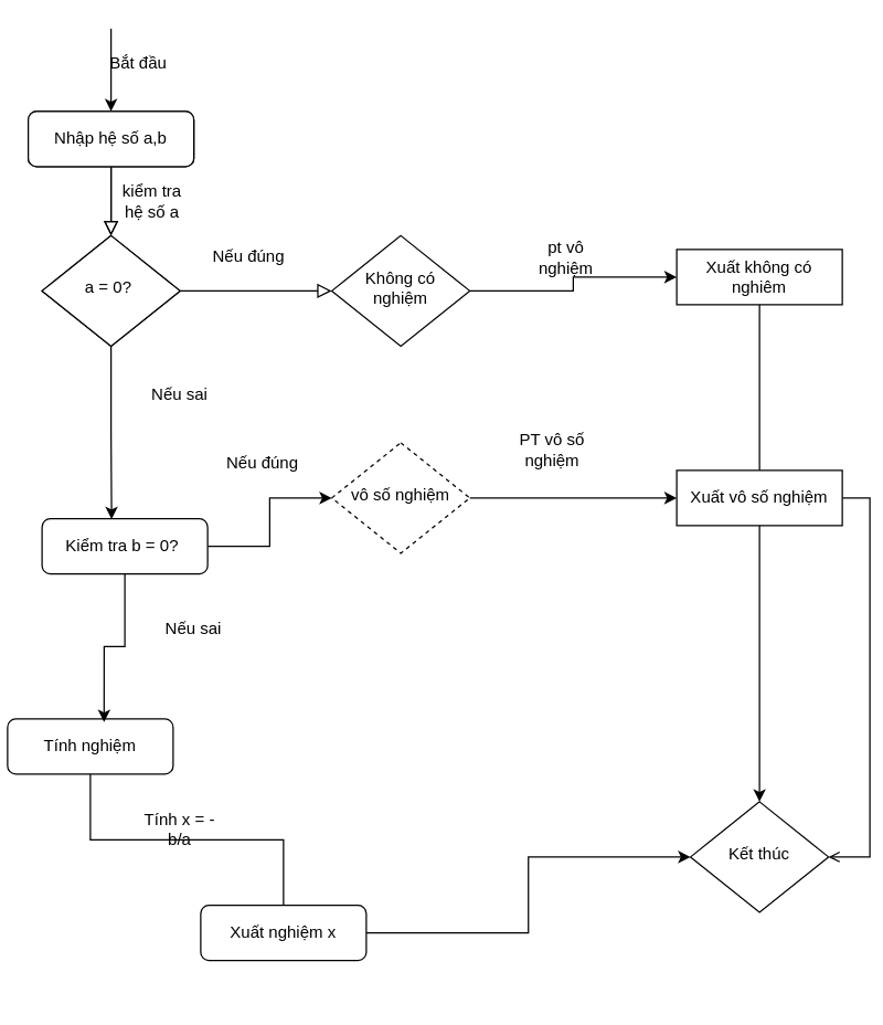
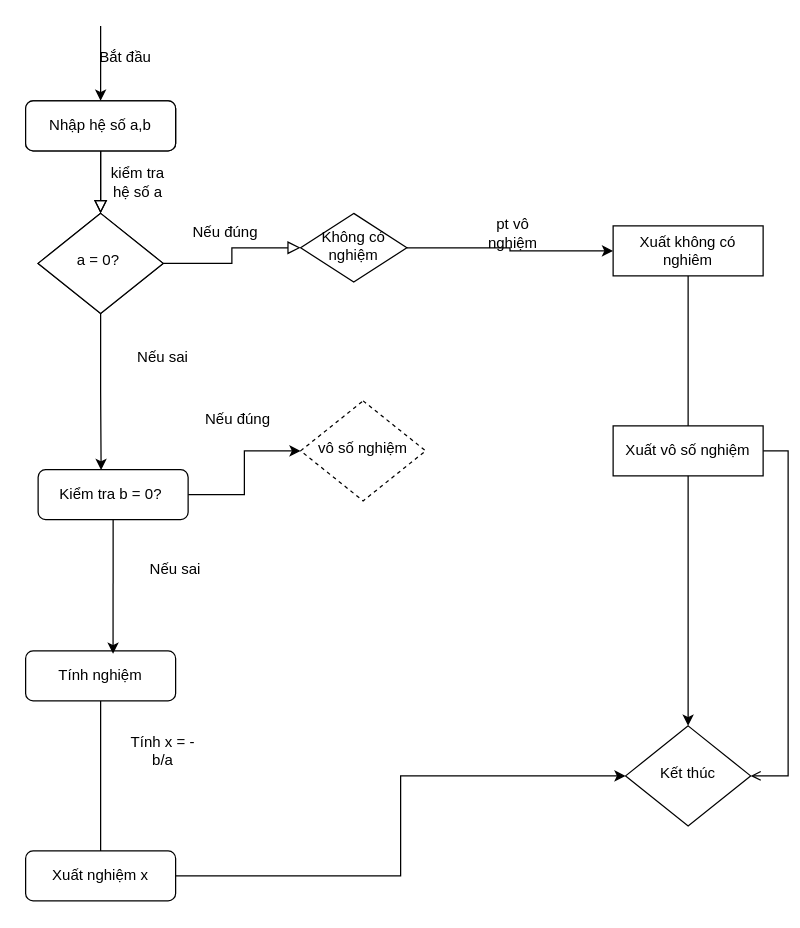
  <mxCell id="0" />
  <mxCell id="1" parent="0" />
  <mxCell id="2" value="" style="rounded=0;html=1;jettySize=auto;orthogonalLoop=1;fontSize=11;endArrow=block;endFill=0;endSize=8;strokeWidth=1;shadow=0;labelBackgroundColor=none;edgeStyle=orthogonalEdgeStyle;" parent="1" source="3" target="4" edge="1"><mxGeometry relative="1" as="geometry" /></mxCell>
  <mxCell id="3" value="Lamp doesn't work" style="rounded=1;whiteSpace=wrap;html=1;fontSize=12;glass=0;strokeWidth=1;shadow=0;" parent="1" vertex="1"><mxGeometry x="20" y="80" width="120" height="40" as="geometry" /></mxCell>
  <mxCell id="4" value="Lamp&lt;br&gt;plugged in?" style="rhombus;whiteSpace=wrap;html=1;shadow=0;fontFamily=Helvetica;fontSize=12;align=center;strokeWidth=1;spacing=6;spacingTop=-4;" parent="1" vertex="1"><mxGeometry x="30" y="170" width="100" height="80" as="geometry" /></mxCell>
  <mxCell id="5" style="edgeStyle=orthogonalEdgeStyle;rounded=0;orthogonalLoop=1;jettySize=auto;html=1;exitX=0.5;exitY=1;exitDx=0;exitDy=0;endArrow=none;" parent="1" source="6" target="26" edge="1"><mxGeometry relative="1" as="geometry" /></mxCell>
- <mxCell id="6" value="Tính nghiệm" style="rounded=1;whiteSpace=wrap;html=1;fontSize=12;glass=0;strokeWidth=1;shadow=0;" parent="1" vertex="1"><mxGeometry x="5" y="520" width="120" height="40" as="geometry" /></mxCell>
+ <mxCell id="6" value="Tính nghiệm" style="rounded=1;whiteSpace=wrap;html=1;fontSize=12;glass=0;strokeWidth=1;shadow=0;" parent="1" vertex="1"><mxGeometry x="20" y="520" width="120" height="40" as="geometry" /></mxCell>
  <mxCell id="7" value="" style="rounded=0;html=1;jettySize=auto;orthogonalLoop=1;fontSize=11;endArrow=block;endFill=0;endSize=8;strokeWidth=1;shadow=0;labelBackgroundColor=none;edgeStyle=orthogonalEdgeStyle;" parent="1" source="8" target="10" edge="1"><mxGeometry relative="1" as="geometry" /></mxCell>
  <mxCell id="8" value="Nhập hệ số a,b" style="rounded=1;whiteSpace=wrap;html=1;fontSize=12;glass=0;strokeWidth=1;shadow=0;" parent="1" vertex="1"><mxGeometry x="20" y="80" width="120" height="40" as="geometry" /></mxCell>
  <mxCell id="9" value="" style="rounded=0;html=1;jettySize=auto;orthogonalLoop=1;fontSize=11;endArrow=block;endFill=0;endSize=8;strokeWidth=1;shadow=0;labelBackgroundColor=none;edgeStyle=orthogonalEdgeStyle;" parent="1" source="10" target="12" edge="1"><mxGeometry y="20" relative="1" as="geometry"><mxPoint as="offset" /></mxGeometry></mxCell>
  <mxCell id="10" value="a = 0?&amp;nbsp;" style="rhombus;whiteSpace=wrap;html=1;shadow=0;fontFamily=Helvetica;fontSize=12;align=center;strokeWidth=1;spacing=6;spacingTop=-4;" parent="1" vertex="1"><mxGeometry x="30" y="170" width="100" height="80" as="geometry" /></mxCell>
  <mxCell id="11" style="edgeStyle=orthogonalEdgeStyle;rounded=0;orthogonalLoop=1;jettySize=auto;html=1;exitX=1;exitY=0.5;exitDx=0;exitDy=0;entryX=0;entryY=0.5;entryDx=0;entryDy=0;" parent="1" source="12" target="31" edge="1"><mxGeometry relative="1" as="geometry"><mxPoint x="530" y="430" as="targetPoint" /></mxGeometry></mxCell>
- <mxCell id="12" value="Không có nghiệm" style="rhombus;whiteSpace=wrap;html=1;shadow=0;fontFamily=Helvetica;fontSize=12;align=center;strokeWidth=1;spacing=6;spacingTop=-4;" parent="1" vertex="1"><mxGeometry x="240" y="170" width="100" height="80" as="geometry" /></mxCell>
+ <mxCell id="12" value="Không có nghiệm" style="rhombus;whiteSpace=wrap;html=1;shadow=0;fontFamily=Helvetica;fontSize=12;align=center;strokeWidth=1;spacing=6;spacingTop=-4;" parent="1" vertex="1"><mxGeometry x="240" y="170" width="85" height="55" as="geometry" /></mxCell>
  <mxCell id="13" style="edgeStyle=orthogonalEdgeStyle;rounded=0;orthogonalLoop=1;jettySize=auto;html=1;exitX=1;exitY=0.5;exitDx=0;exitDy=0;entryX=0;entryY=0.5;entryDx=0;entryDy=0;" edge="1" parent="1" source="14" target="23"><mxGeometry relative="1" as="geometry" /></mxCell>
  <mxCell id="14" value="Kiểm tra b = 0?&amp;nbsp;" style="rounded=1;whiteSpace=wrap;html=1;fontSize=12;glass=0;strokeWidth=1;shadow=0;" parent="1" vertex="1"><mxGeometry x="30" y="375" width="120" height="40" as="geometry" /></mxCell>
  <mxCell id="15" value="" style="endArrow=classic;html=1;rounded=0;entryX=0.5;entryY=0;entryDx=0;entryDy=0;" parent="1" target="8" edge="1"><mxGeometry width="50" height="50" relative="1" as="geometry"><mxPoint x="80" y="20" as="sourcePoint" /><mxPoint x="180" y="180" as="targetPoint" /></mxGeometry></mxCell>
  <mxCell id="16" value="Bắt đầu" style="text;html=1;align=center;verticalAlign=middle;whiteSpace=wrap;rounded=0;" parent="1" vertex="1"><mxGeometry x="70" y="30" width="60" height="30" as="geometry" /></mxCell>
  <mxCell id="17" value="kiểm tra hệ số a" style="text;html=1;align=center;verticalAlign=middle;whiteSpace=wrap;rounded=0;" parent="1" vertex="1"><mxGeometry x="80" y="130" width="60" height="30" as="geometry" /></mxCell>
  <mxCell id="18" value="Nếu đúng" style="text;html=1;align=center;verticalAlign=middle;whiteSpace=wrap;rounded=0;" parent="1" vertex="1"><mxGeometry x="150" y="170" width="60" height="30" as="geometry" /></mxCell>
  <mxCell id="19" style="edgeStyle=orthogonalEdgeStyle;rounded=0;orthogonalLoop=1;jettySize=auto;html=1;exitX=0.5;exitY=1;exitDx=0;exitDy=0;entryX=0.42;entryY=0.01;entryDx=0;entryDy=0;entryPerimeter=0;" parent="1" source="10" target="14" edge="1"><mxGeometry relative="1" as="geometry" /></mxCell>
  <mxCell id="20" value="Nếu sai" style="text;html=1;align=center;verticalAlign=middle;whiteSpace=wrap;rounded=0;" parent="1" vertex="1"><mxGeometry x="100" y="270" width="60" height="30" as="geometry" /></mxCell>
  <mxCell id="21" style="edgeStyle=orthogonalEdgeStyle;rounded=0;orthogonalLoop=1;jettySize=auto;html=1;exitX=0.5;exitY=1;exitDx=0;exitDy=0;entryX=0.583;entryY=0.06;entryDx=0;entryDy=0;entryPerimeter=0;" parent="1" source="14" target="6" edge="1"><mxGeometry relative="1" as="geometry" /></mxCell>
- <mxCell id="22" style="edgeStyle=orthogonalEdgeStyle;rounded=0;orthogonalLoop=1;jettySize=auto;html=1;exitX=1;exitY=0.5;exitDx=0;exitDy=0;entryX=0;entryY=0.5;entryDx=0;entryDy=0;" parent="1" source="23" target="34" edge="1"><mxGeometry relative="1" as="geometry"><mxPoint x="480" y="470" as="targetPoint" /></mxGeometry></mxCell>
  <mxCell id="23" value="vô số nghiệm" style="rhombus;whiteSpace=wrap;html=1;shadow=0;fontFamily=Helvetica;fontSize=12;align=center;strokeWidth=1;spacing=6;spacingTop=-4;dashed=1;" parent="1" vertex="1"><mxGeometry x="240" y="320" width="100" height="80" as="geometry" /></mxCell>
  <mxCell id="24" value="Nếu đúng" style="text;html=1;align=center;verticalAlign=middle;whiteSpace=wrap;rounded=0;" parent="1" vertex="1"><mxGeometry x="160" y="320" width="60" height="30" as="geometry" /></mxCell>
  <mxCell id="25" style="edgeStyle=orthogonalEdgeStyle;rounded=0;orthogonalLoop=1;jettySize=auto;html=1;exitX=1;exitY=0.5;exitDx=0;exitDy=0;entryX=0;entryY=0.5;entryDx=0;entryDy=0;" parent="1" source="26" target="28" edge="1"><mxGeometry relative="1" as="geometry" /></mxCell>
- <mxCell id="26" value="Xuất nghiệm x" style="rounded=1;whiteSpace=wrap;html=1;fontSize=12;glass=0;strokeWidth=1;shadow=0;" parent="1" vertex="1"><mxGeometry x="145" y="655" width="120" height="40" as="geometry" /></mxCell>
+ <mxCell id="26" value="Xuất nghiệm x" style="rounded=1;whiteSpace=wrap;html=1;fontSize=12;glass=0;strokeWidth=1;shadow=0;" parent="1" vertex="1"><mxGeometry x="20" y="680" width="120" height="40" as="geometry" /></mxCell>
  <mxCell id="27" value="Nếu sai" style="text;html=1;align=center;verticalAlign=middle;whiteSpace=wrap;rounded=0;" parent="1" vertex="1"><mxGeometry x="110" y="440" width="60" height="30" as="geometry" /></mxCell>
  <mxCell id="28" value="Kết thúc" style="rhombus;whiteSpace=wrap;html=1;shadow=0;fontFamily=Helvetica;fontSize=12;align=center;strokeWidth=1;spacing=6;spacingTop=-4;" parent="1" vertex="1"><mxGeometry x="500" y="580" width="100" height="80" as="geometry" /></mxCell>
  <mxCell id="29" value="Tính x = -b/a" style="text;html=1;align=center;verticalAlign=middle;whiteSpace=wrap;rounded=0;" parent="1" vertex="1"><mxGeometry x="100" y="585" width="60" height="30" as="geometry" /></mxCell>
  <mxCell id="30" style="edgeStyle=orthogonalEdgeStyle;rounded=0;orthogonalLoop=1;jettySize=auto;html=1;exitX=0.5;exitY=1;exitDx=0;exitDy=0;entryX=0.5;entryY=0;entryDx=0;entryDy=0;" edge="1" parent="1" source="31" target="28"><mxGeometry relative="1" as="geometry" /></mxCell>
  <mxCell id="31" value="Xuất không có nghiêm" style="rounded=0;whiteSpace=wrap;html=1;" vertex="1" parent="1"><mxGeometry x="490" y="180" width="120" height="40" as="geometry" /></mxCell>
- <mxCell id="32" value="PT vô số nghiệm" style="text;html=1;align=center;verticalAlign=middle;whiteSpace=wrap;rounded=0;" vertex="1" parent="1"><mxGeometry x="370" y="310" width="60" height="30" as="geometry" /></mxCell>
  <mxCell id="33" style="edgeStyle=orthogonalEdgeStyle;rounded=0;orthogonalLoop=1;jettySize=auto;html=1;exitX=1;exitY=0.5;exitDx=0;exitDy=0;entryX=1;entryY=0.5;entryDx=0;entryDy=0;endArrow=open;" edge="1" parent="1" source="34" target="28"><mxGeometry relative="1" as="geometry" /></mxCell>
  <mxCell id="34" value="Xuất vô số nghiệm" style="rounded=0;whiteSpace=wrap;html=1;" vertex="1" parent="1"><mxGeometry x="490" y="340" width="120" height="40" as="geometry" /></mxCell>
  <mxCell id="35" value="pt vô nghiệm" style="text;html=1;align=center;verticalAlign=middle;whiteSpace=wrap;rounded=0;" vertex="1" parent="1"><mxGeometry x="380" y="171" width="60" height="30" as="geometry" /></mxCell>
